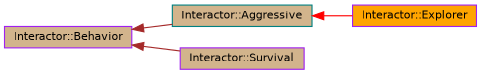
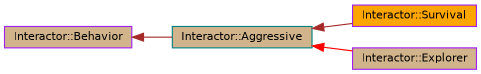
  digraph {
    fontname="DejaVu Sans"
    rankdir=LR
    node [color=purple fillcolor=tan fontname="DejaVu Sans" fontsize=10 shape=record style=filled]
    edge [color=brown dir=back fontname="DejaVu Sans" fontsize=10 labelfontname=Helvetica labelfontsize=10 style=solid]
    n1 [height=0.2 label="Interactor::Behavior" width=0.4]
    n2 [color=teal height=0.2 label="Interactor::Aggressive" width=0.4]
-   n3 [height=0.2 label="Interactor::Survival" width=0.4]
-   n4 [fillcolor=orange height=0.2 label="Interactor::Explorer" width=0.4]
+   n3 [fillcolor=orange height=0.2 label="Interactor::Survival" width=0.4]
+   n4 [height=0.2 label="Interactor::Explorer" width=0.4]
    n1 -> n2
-   n1 -> n3
+   n2 -> n3
    n2 -> n4 [color=red]
  }
